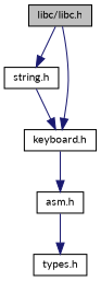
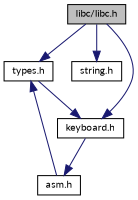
  digraph {
    fontname=Lato
    node [color=black fillcolor=white fontname=Lato fontsize=10 shape=record style=filled]
    edge [color=midnightblue fontname=Lato fontsize=10 labelfontname=Helvetica labelfontsize=10 style=solid]
    n1 [fillcolor=grey75 fontcolor=black height=0.2 label="libc/libc.h" width=0.4]
    n2 [height=0.2 label="types.h" width=0.4]
    n3 [height=0.2 label="string.h" width=0.4]
    n4 [height=0.2 label="keyboard.h" width=0.4]
    n5 [height=0.2 label="asm.h" width=0.4]
+   n1 -> n2
    n1 -> n3
    n1 -> n4
-   n3 -> n4
+   n2 -> n4
    n4 -> n5
    n5 -> n2
  }
